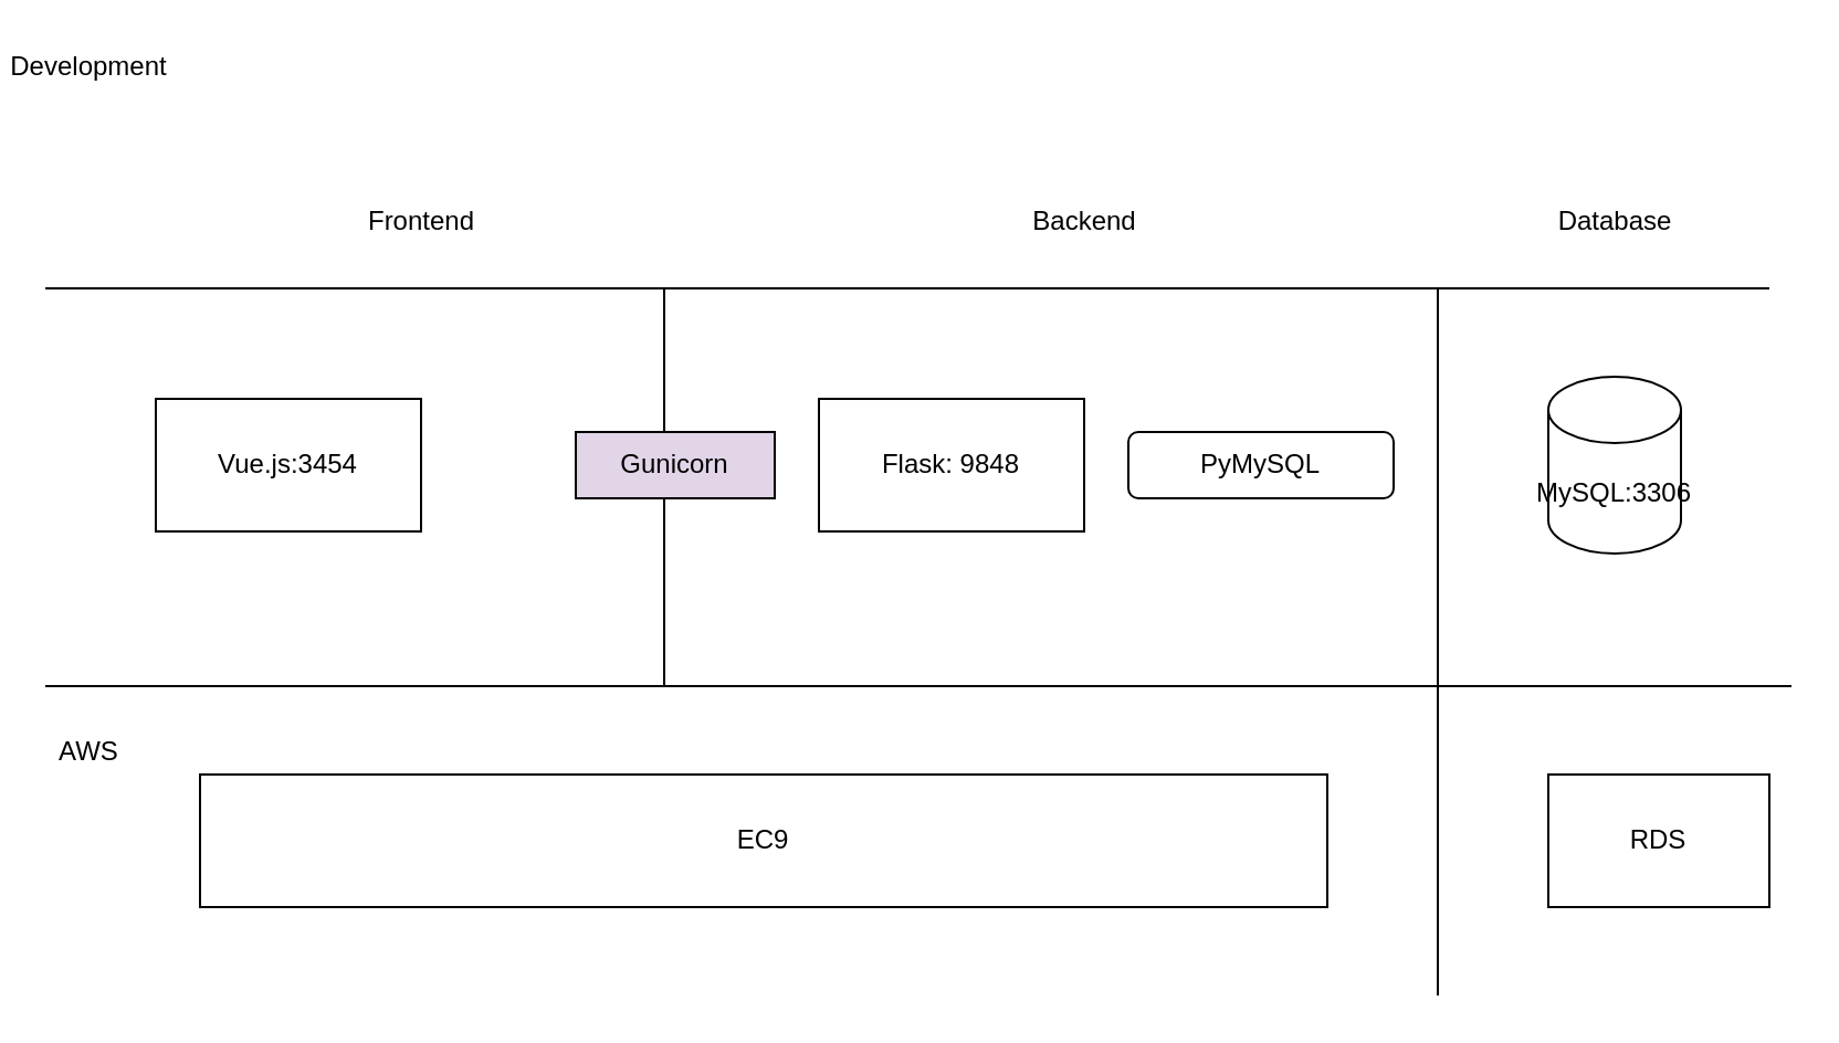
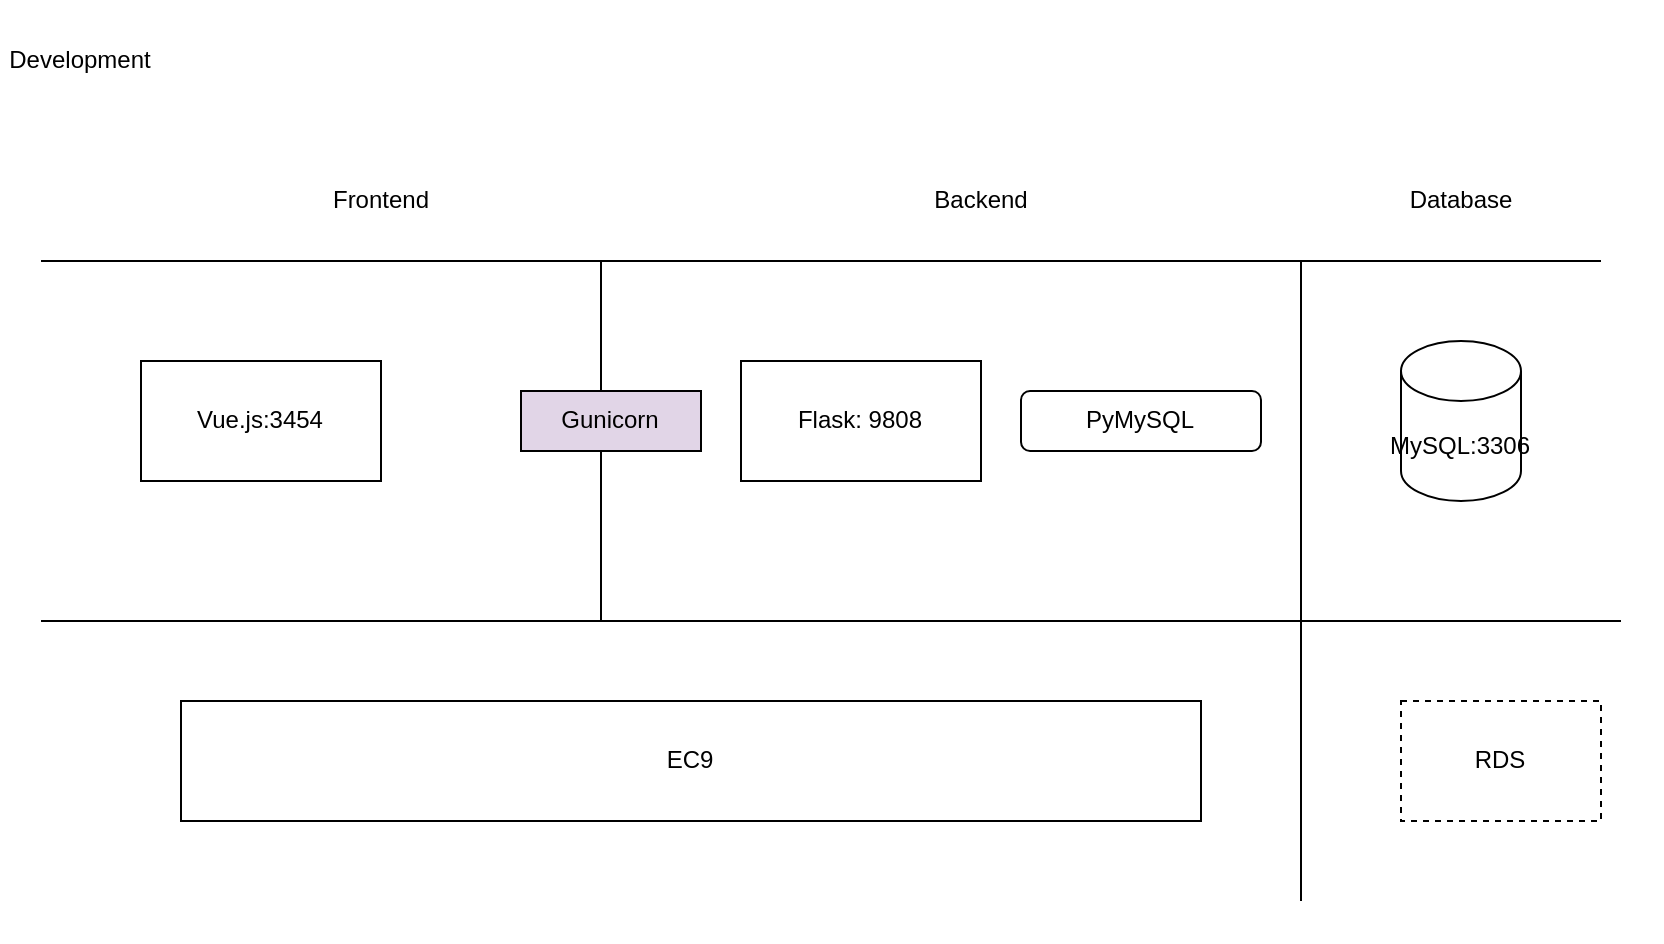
  <mxCell id="0" />
  <mxCell id="1" parent="0" />
  <mxCell id="2" value="Vue.js:3454" style="rounded=0;whiteSpace=wrap;html=1;" parent="1" vertex="1"><mxGeometry x="70" y="180" width="120" height="60" as="geometry" /></mxCell>
  <mxCell id="3" value="" style="endArrow=none;html=1;" parent="1" edge="1"><mxGeometry width="50" height="50" relative="1" as="geometry"><mxPoint x="300" y="310" as="sourcePoint" /><mxPoint x="300" y="130" as="targetPoint" /></mxGeometry></mxCell>
- <mxCell id="4" value="Flask: 9848" style="rounded=0;whiteSpace=wrap;html=1;" parent="1" vertex="1"><mxGeometry x="370" y="180" width="120" height="60" as="geometry" /></mxCell>
+ <mxCell id="4" value="Flask: 9808" style="rounded=0;whiteSpace=wrap;html=1;" parent="1" vertex="1"><mxGeometry x="370" y="180" width="120" height="60" as="geometry" /></mxCell>
  <mxCell id="5" value="Frontend" style="text;html=1;align=center;verticalAlign=middle;resizable=0;points=[];autosize=1;" parent="1" vertex="1"><mxGeometry x="160" y="90" width="60" height="20" as="geometry" /></mxCell>
  <mxCell id="6" value="Backend" style="text;html=1;align=center;verticalAlign=middle;resizable=0;points=[];autosize=1;" parent="1" vertex="1"><mxGeometry x="460" y="90" width="60" height="20" as="geometry" /></mxCell>
  <mxCell id="7" value="MySQL:3306" style="shape=cylinder3;whiteSpace=wrap;html=1;boundedLbl=1;backgroundOutline=1;size=15;" parent="1" vertex="1"><mxGeometry x="700" y="170" width="60" height="80" as="geometry" /></mxCell>
  <mxCell id="8" value="EC9" style="rounded=0;whiteSpace=wrap;html=1;" parent="1" vertex="1"><mxGeometry x="90" y="350" width="510" height="60" as="geometry" /></mxCell>
- <mxCell id="9" value="RDS" style="rounded=0;whiteSpace=wrap;html=1;" parent="1" vertex="1"><mxGeometry x="700" y="350" width="100" height="60" as="geometry" /></mxCell>
+ <mxCell id="9" value="RDS" style="rounded=0;whiteSpace=wrap;html=1;dashed=1;" parent="1" vertex="1"><mxGeometry x="700" y="350" width="100" height="60" as="geometry" /></mxCell>
  <mxCell id="10" value="" style="endArrow=none;html=1;" parent="1" edge="1"><mxGeometry width="50" height="50" relative="1" as="geometry"><mxPoint x="650" y="450" as="sourcePoint" /><mxPoint x="650" y="300" as="targetPoint" /></mxGeometry></mxCell>
  <mxCell id="11" value="" style="endArrow=none;html=1;" parent="1" edge="1"><mxGeometry width="50" height="50" relative="1" as="geometry"><mxPoint x="20" y="130" as="sourcePoint" /><mxPoint x="800" y="130" as="targetPoint" /></mxGeometry></mxCell>
  <mxCell id="12" value="Database" style="text;html=1;align=center;verticalAlign=middle;resizable=0;points=[];autosize=1;" parent="1" vertex="1"><mxGeometry x="695" y="90" width="70" height="20" as="geometry" /></mxCell>
  <mxCell id="13" value="&lt;span&gt;PyMySQL&lt;/span&gt;" style="rounded=1;whiteSpace=wrap;html=1;" parent="1" vertex="1"><mxGeometry x="510" y="195" width="120" height="30" as="geometry" /></mxCell>
  <mxCell id="14" value="" style="endArrow=none;html=1;" edge="1" parent="1"><mxGeometry width="50" height="50" relative="1" as="geometry"><mxPoint x="650" y="310" as="sourcePoint" /><mxPoint x="650" y="130" as="targetPoint" /></mxGeometry></mxCell>
  <mxCell id="15" value="" style="endArrow=none;html=1;" edge="1" parent="1"><mxGeometry width="50" height="50" relative="1" as="geometry"><mxPoint x="20" y="310" as="sourcePoint" /><mxPoint x="810" y="310" as="targetPoint" /></mxGeometry></mxCell>
- <mxCell id="16" value="AWS" style="text;html=1;strokeColor=none;fillColor=none;align=center;verticalAlign=middle;whiteSpace=wrap;rounded=0;" vertex="1" parent="1"><mxGeometry x="20" y="330" width="40" height="20" as="geometry" /></mxCell>
  <mxCell id="17" value="Gunicorn" style="rounded=0;whiteSpace=wrap;html=1;fillColor=#e1d5e7;" vertex="1" parent="1"><mxGeometry x="260" y="195" width="90" height="30" as="geometry" /></mxCell>
  <mxCell id="18" value="Development" style="text;html=1;strokeColor=none;fillColor=none;align=center;verticalAlign=middle;whiteSpace=wrap;rounded=0;" vertex="1" parent="1"><mxGeometry x="20" y="20" width="40" height="20" as="geometry" /></mxCell>
